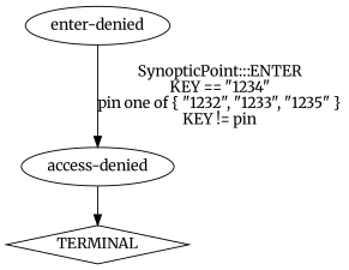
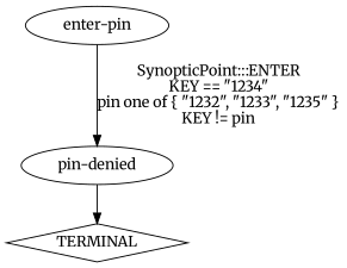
  digraph {
    fontname=Merriweather
    node [fontname=Merriweather]
    edge [fontname=Merriweather]
-   n1 [label="access-denied"]
+   n1 [label="pin-denied"]
    n2 [label=TERMINAL shape=diamond]
-   n3 [label="enter-denied"]
+   n3 [label="enter-pin"]
    n1 -> n2
    n3 -> n1 [label="SynopticPoint:::ENTER\nKEY == \"1234\"\npin one of { \"1232\", \"1233\", \"1235\" }\nKEY != pin\n"]
  }
